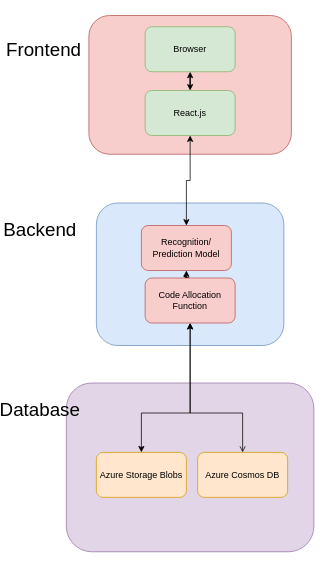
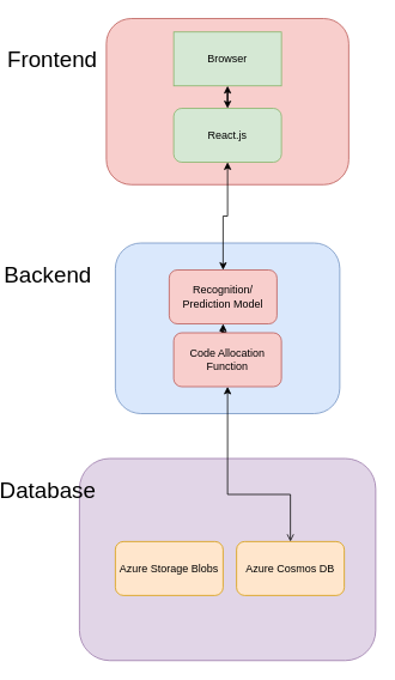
  <mxCell id="0" />
  <mxCell id="1" parent="0" />
  <mxCell id="2" value="" style="rounded=1;whiteSpace=wrap;html=1;fillColor=#f8cecc;strokeColor=#b85450;" vertex="1" parent="1"><mxGeometry x="115" y="20" width="270" height="185" as="geometry" /></mxCell>
  <mxCell id="3" value="" style="rounded=1;whiteSpace=wrap;html=1;fillColor=#e1d5e7;strokeColor=#9673a6;" vertex="1" parent="1"><mxGeometry x="85" y="510" width="330" height="225" as="geometry" /></mxCell>
  <mxCell id="4" value="&lt;font style=&quot;font-size: 25px&quot;&gt;Frontend&lt;/font&gt;" style="text;html=1;strokeColor=none;fillColor=none;align=center;verticalAlign=middle;whiteSpace=wrap;rounded=0;" vertex="1" parent="1"><mxGeometry x="25" y="50" width="60" height="30" as="geometry" /></mxCell>
  <mxCell id="5" value="&lt;font style=&quot;font-size: 25px&quot;&gt;Backend&lt;/font&gt;" style="text;html=1;strokeColor=none;fillColor=none;align=center;verticalAlign=middle;whiteSpace=wrap;rounded=0;" vertex="1" parent="1"><mxGeometry x="20" y="290" width="60" height="30" as="geometry" /></mxCell>
  <mxCell id="6" value="&lt;font style=&quot;font-size: 25px&quot;&gt;Database&lt;/font&gt;" style="text;html=1;strokeColor=none;fillColor=none;align=center;verticalAlign=middle;whiteSpace=wrap;rounded=0;" vertex="1" parent="1"><mxGeometry x="20" y="530" width="60" height="30" as="geometry" /></mxCell>
  <mxCell id="7" value="" style="rounded=1;whiteSpace=wrap;html=1;fillColor=#dae8fc;strokeColor=#6c8ebf;" vertex="1" parent="1"><mxGeometry x="125" y="270" width="250" height="190" as="geometry" /></mxCell>
  <mxCell id="8" value="Azure Storage Blobs" style="rounded=1;whiteSpace=wrap;html=1;fillColor=#ffe6cc;strokeColor=#d79b00;" vertex="1" parent="1"><mxGeometry x="125" y="602.5" width="120" height="60" as="geometry" /></mxCell>
  <mxCell id="9" value="Azure Cosmos DB" style="rounded=1;whiteSpace=wrap;html=1;fillColor=#ffe6cc;strokeColor=#d79b00;" vertex="1" parent="1"><mxGeometry x="260" y="602.5" width="120" height="60" as="geometry" /></mxCell>
- <mxCell id="10" style="edgeStyle=orthogonalEdgeStyle;rounded=0;orthogonalLoop=1;jettySize=auto;html=1;entryX=0.5;entryY=0;entryDx=0;entryDy=0;startArrow=classic;startFill=1;exitX=0.5;exitY=1;exitDx=0;exitDy=0;" edge="1" parent="1" source="18" target="8"><mxGeometry relative="1" as="geometry"><Array as="points"><mxPoint x="250" y="550" /><mxPoint x="185" y="550" /></Array></mxGeometry></mxCell>
  <mxCell id="11" style="edgeStyle=orthogonalEdgeStyle;rounded=0;orthogonalLoop=1;jettySize=auto;html=1;entryX=0.5;entryY=0;entryDx=0;entryDy=0;startArrow=classic;startFill=1;exitX=0.5;exitY=1;exitDx=0;exitDy=0;endArrow=open;" edge="1" parent="1" source="18" target="9"><mxGeometry relative="1" as="geometry"><Array as="points"><mxPoint x="250" y="550" /><mxPoint x="320" y="550" /></Array></mxGeometry></mxCell>
  <mxCell id="12" value="Recognition/ Prediction Model" style="rounded=1;whiteSpace=wrap;html=1;fillColor=#f8cecc;strokeColor=#b85450;" vertex="1" parent="1"><mxGeometry x="185" y="300" width="120" height="60" as="geometry" /></mxCell>
  <mxCell id="13" style="edgeStyle=orthogonalEdgeStyle;rounded=0;orthogonalLoop=1;jettySize=auto;html=1;startArrow=classic;startFill=1;" edge="1" parent="1" source="14" target="16"><mxGeometry relative="1" as="geometry" /></mxCell>
- <mxCell id="14" value="Browser" style="rounded=1;whiteSpace=wrap;html=1;fillColor=#d5e8d4;strokeColor=#82b366;" vertex="1" parent="1"><mxGeometry x="190" y="35" width="120" height="60" as="geometry" /></mxCell>
+ <mxCell id="14" value="Browser" style="whiteSpace=wrap;html=1;fillColor=#d5e8d4;strokeColor=#82b366;rounded=0;" vertex="1" parent="1"><mxGeometry x="190" y="35" width="120" height="60" as="geometry" /></mxCell>
  <mxCell id="15" style="edgeStyle=orthogonalEdgeStyle;rounded=0;orthogonalLoop=1;jettySize=auto;html=1;entryX=0.5;entryY=0;entryDx=0;entryDy=0;startArrow=classic;startFill=1;" edge="1" parent="1" source="16" target="12"><mxGeometry relative="1" as="geometry" /></mxCell>
  <mxCell id="16" value="React.js" style="rounded=1;whiteSpace=wrap;html=1;fillColor=#d5e8d4;strokeColor=#82b366;" vertex="1" parent="1"><mxGeometry x="190" y="120" width="120" height="60" as="geometry" /></mxCell>
  <mxCell id="17" style="edgeStyle=orthogonalEdgeStyle;rounded=0;orthogonalLoop=1;jettySize=auto;html=1;exitX=0.5;exitY=0;exitDx=0;exitDy=0;entryX=0.5;entryY=1;entryDx=0;entryDy=0;startArrow=classic;startFill=1;" edge="1" parent="1" source="18" target="12"><mxGeometry relative="1" as="geometry" /></mxCell>
  <mxCell id="18" value="Code Allocation Function" style="rounded=1;whiteSpace=wrap;html=1;fillColor=#f8cecc;strokeColor=#b85450;" vertex="1" parent="1"><mxGeometry x="190" y="370" width="120" height="60" as="geometry" /></mxCell>
